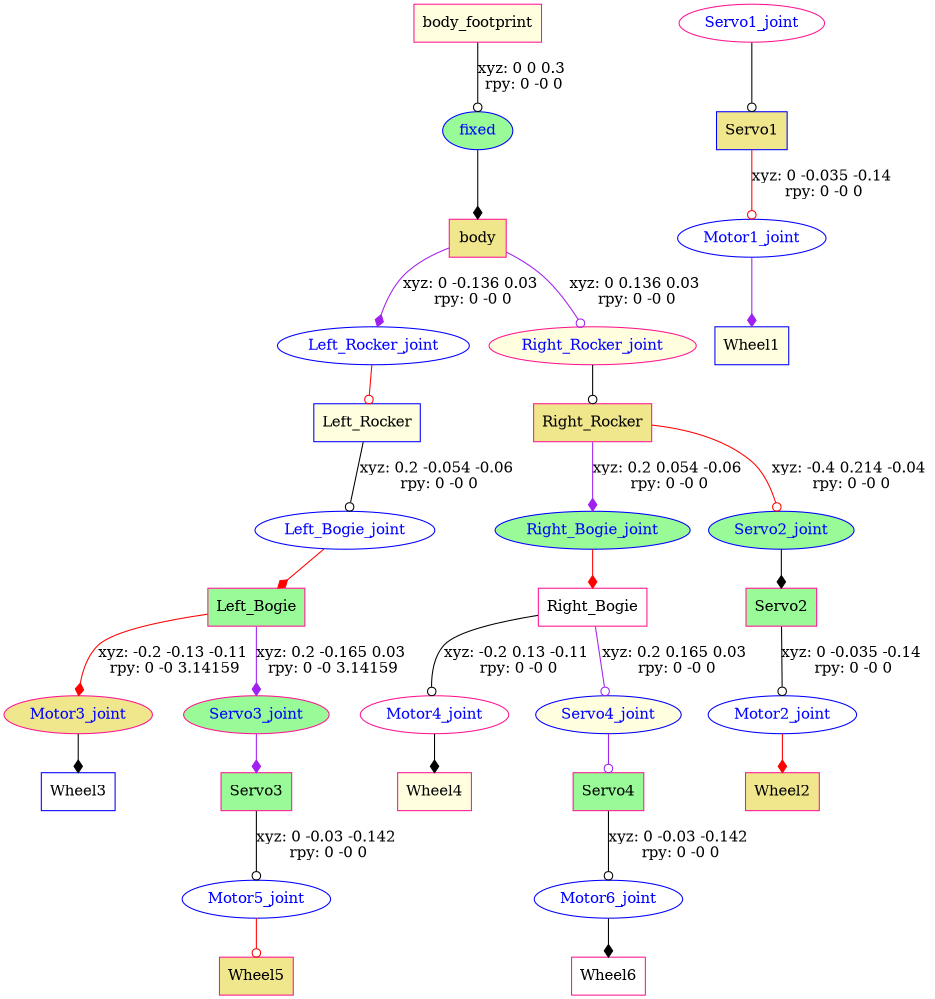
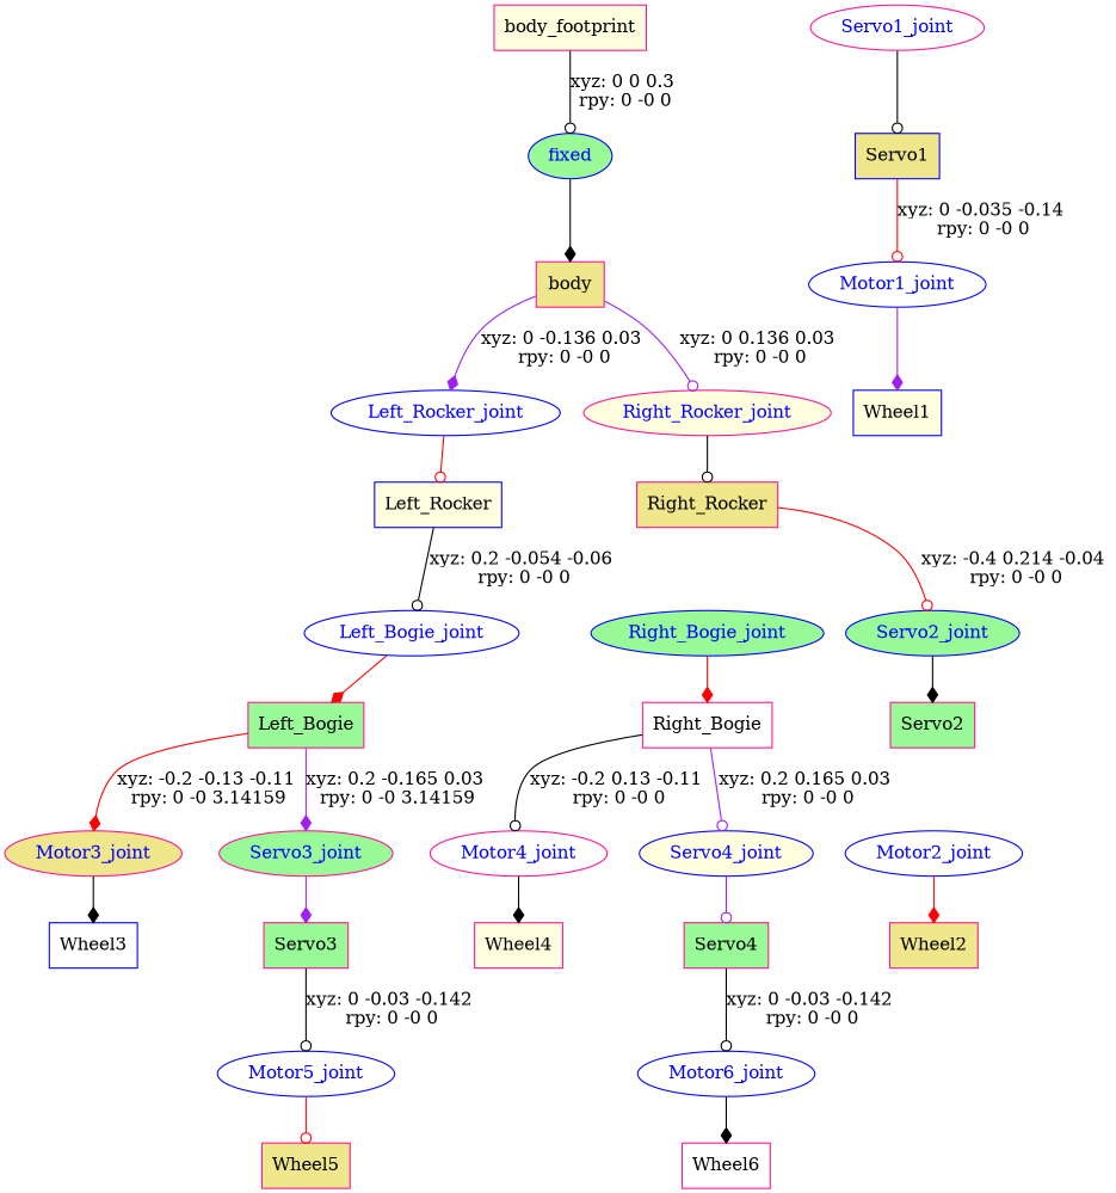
  digraph {
    node [color=deeppink fillcolor=white shape=box style=filled]
    edge [arrowhead=odot color=black]
    n1 [fillcolor=lightyellow label=body_footprint]
    fixed [color=blue fillcolor=palegreen fontcolor=blue shape=ellipse]
    n3 [fillcolor=khaki label=body]
    Left_Rocker_joint [color=blue fontcolor=blue shape=ellipse]
    Right_Rocker_joint [fillcolor=lightyellow fontcolor=blue shape=ellipse]
    n6 [color=blue fillcolor=lightyellow label=Left_Rocker]
    n7 [fillcolor=khaki label=Right_Rocker]
    Left_Bogie_joint [color=blue fontcolor=blue shape=ellipse]
    n9 [fillcolor=palegreen label=Left_Bogie]
    Servo1_joint [fontcolor=blue shape=ellipse]
    n11 [color=blue fillcolor=khaki label=Servo1]
    Motor3_joint [fillcolor=khaki fontcolor=blue shape=ellipse]
    Servo3_joint [fillcolor=palegreen fontcolor=blue shape=ellipse]
    n14 [color=blue label=Wheel3]
    n15 [fillcolor=palegreen label=Servo3]
    Motor5_joint [color=blue fontcolor=blue shape=ellipse]
    n17 [fillcolor=khaki label=Wheel5]
    Motor1_joint [color=blue fontcolor=blue shape=ellipse]
    n19 [color=blue fillcolor=lightyellow label=Wheel1]
    Right_Bogie_joint [color=blue fillcolor=palegreen fontcolor=blue shape=ellipse]
    Servo2_joint [color=blue fillcolor=palegreen fontcolor=blue shape=ellipse]
    n22 [label=Right_Bogie]
    n23 [fillcolor=palegreen label=Servo2]
    Motor4_joint [fontcolor=blue shape=ellipse]
    Servo4_joint [color=blue fillcolor=lightyellow fontcolor=blue shape=ellipse]
    n26 [fillcolor=lightyellow label=Wheel4]
    n27 [fillcolor=palegreen label=Servo4]
    Motor6_joint [color=blue fontcolor=blue shape=ellipse]
    n29 [label=Wheel6]
    Motor2_joint [color=blue fontcolor=blue shape=ellipse]
    n31 [fillcolor=khaki label=Wheel2]
    n1 -> fixed [label="xyz: 0 0 0.3 \nrpy: 0 -0 0"]
    fixed -> n3 [arrowhead=diamond]
    n3 -> Left_Rocker_joint [arrowhead=diamond color=purple label="xyz: 0 -0.136 0.03 \nrpy: 0 -0 0"]
    n3 -> Right_Rocker_joint [color=purple label="xyz: 0 0.136 0.03 \nrpy: 0 -0 0"]
    Left_Rocker_joint -> n6 [color=red]
    Right_Rocker_joint -> n7
    n6 -> Left_Bogie_joint [label="xyz: 0.2 -0.054 -0.06 \nrpy: 0 -0 0"]
-   n7 -> Right_Bogie_joint [arrowhead=diamond color=purple label="xyz: 0.2 0.054 -0.06 \nrpy: 0 -0 0"]
    n7 -> Servo2_joint [color=red label="xyz: -0.4 0.214 -0.04 \nrpy: 0 -0 0"]
    Left_Bogie_joint -> n9 [arrowhead=diamond color=red]
    n9 -> Motor3_joint [arrowhead=diamond color=red label="xyz: -0.2 -0.13 -0.11 \nrpy: 0 -0 3.14159"]
    n9 -> Servo3_joint [arrowhead=diamond color=purple label="xyz: 0.2 -0.165 0.03 \nrpy: 0 -0 3.14159"]
    Servo1_joint -> n11
    n11 -> Motor1_joint [color=red label="xyz: 0 -0.035 -0.14 \nrpy: 0 -0 0"]
    Motor3_joint -> n14 [arrowhead=diamond]
    Servo3_joint -> n15 [arrowhead=diamond color=purple]
    n15 -> Motor5_joint [label="xyz: 0 -0.03 -0.142 \nrpy: 0 -0 0"]
    Motor5_joint -> n17 [color=red]
    Motor1_joint -> n19 [arrowhead=diamond color=purple]
    Right_Bogie_joint -> n22 [arrowhead=diamond color=red]
    Servo2_joint -> n23 [arrowhead=diamond]
    n22 -> Motor4_joint [label="xyz: -0.2 0.13 -0.11 \nrpy: 0 -0 0"]
    n22 -> Servo4_joint [color=purple label="xyz: 0.2 0.165 0.03 \nrpy: 0 -0 0"]
-   n23 -> Motor2_joint [label="xyz: 0 -0.035 -0.14 \nrpy: 0 -0 0"]
    Motor4_joint -> n26 [arrowhead=diamond]
    Servo4_joint -> n27 [color=purple]
    n27 -> Motor6_joint [label="xyz: 0 -0.03 -0.142 \nrpy: 0 -0 0"]
    Motor6_joint -> n29 [arrowhead=diamond]
    Motor2_joint -> n31 [arrowhead=diamond color=red]
  }
